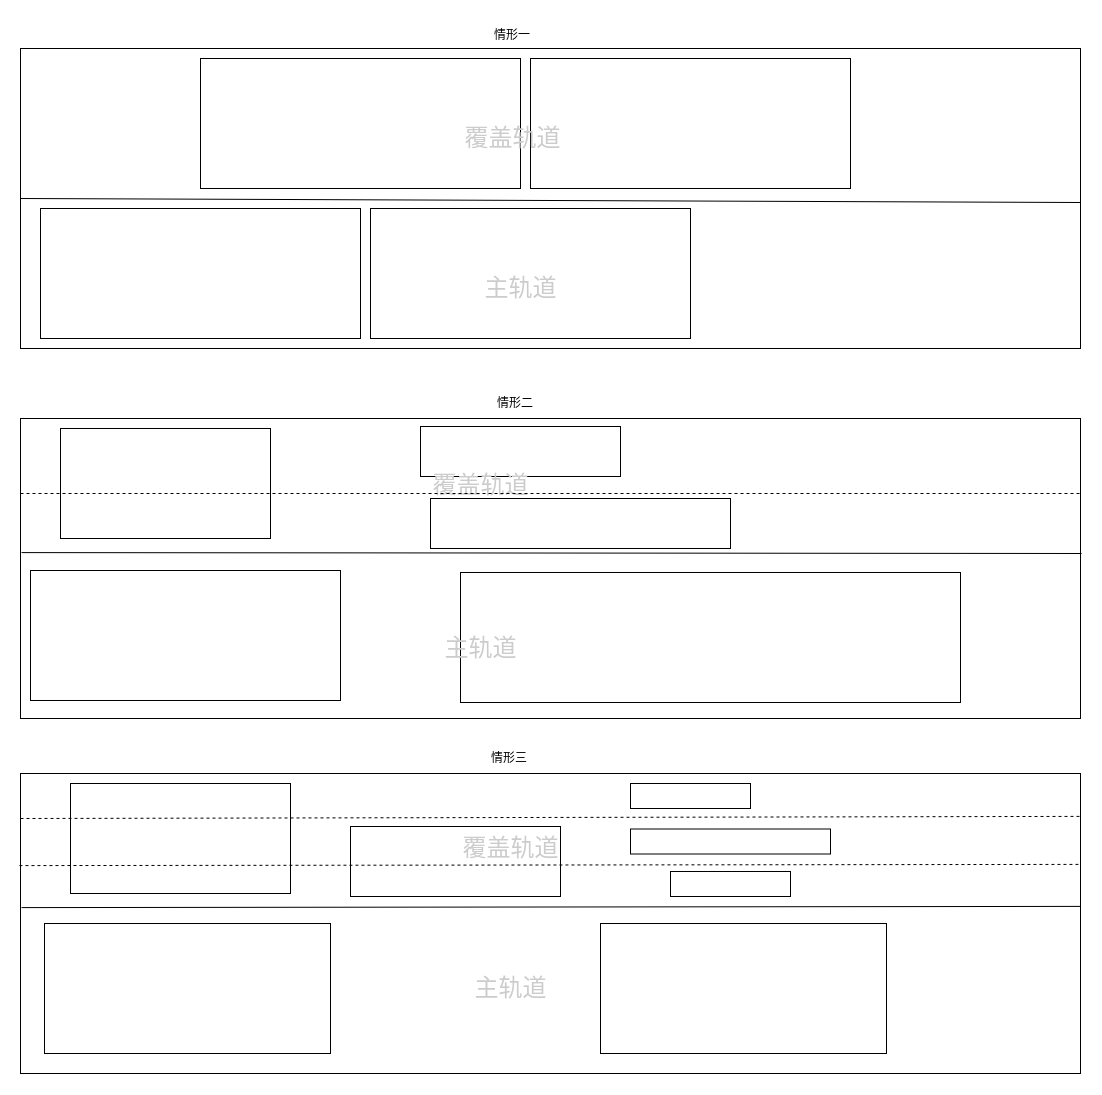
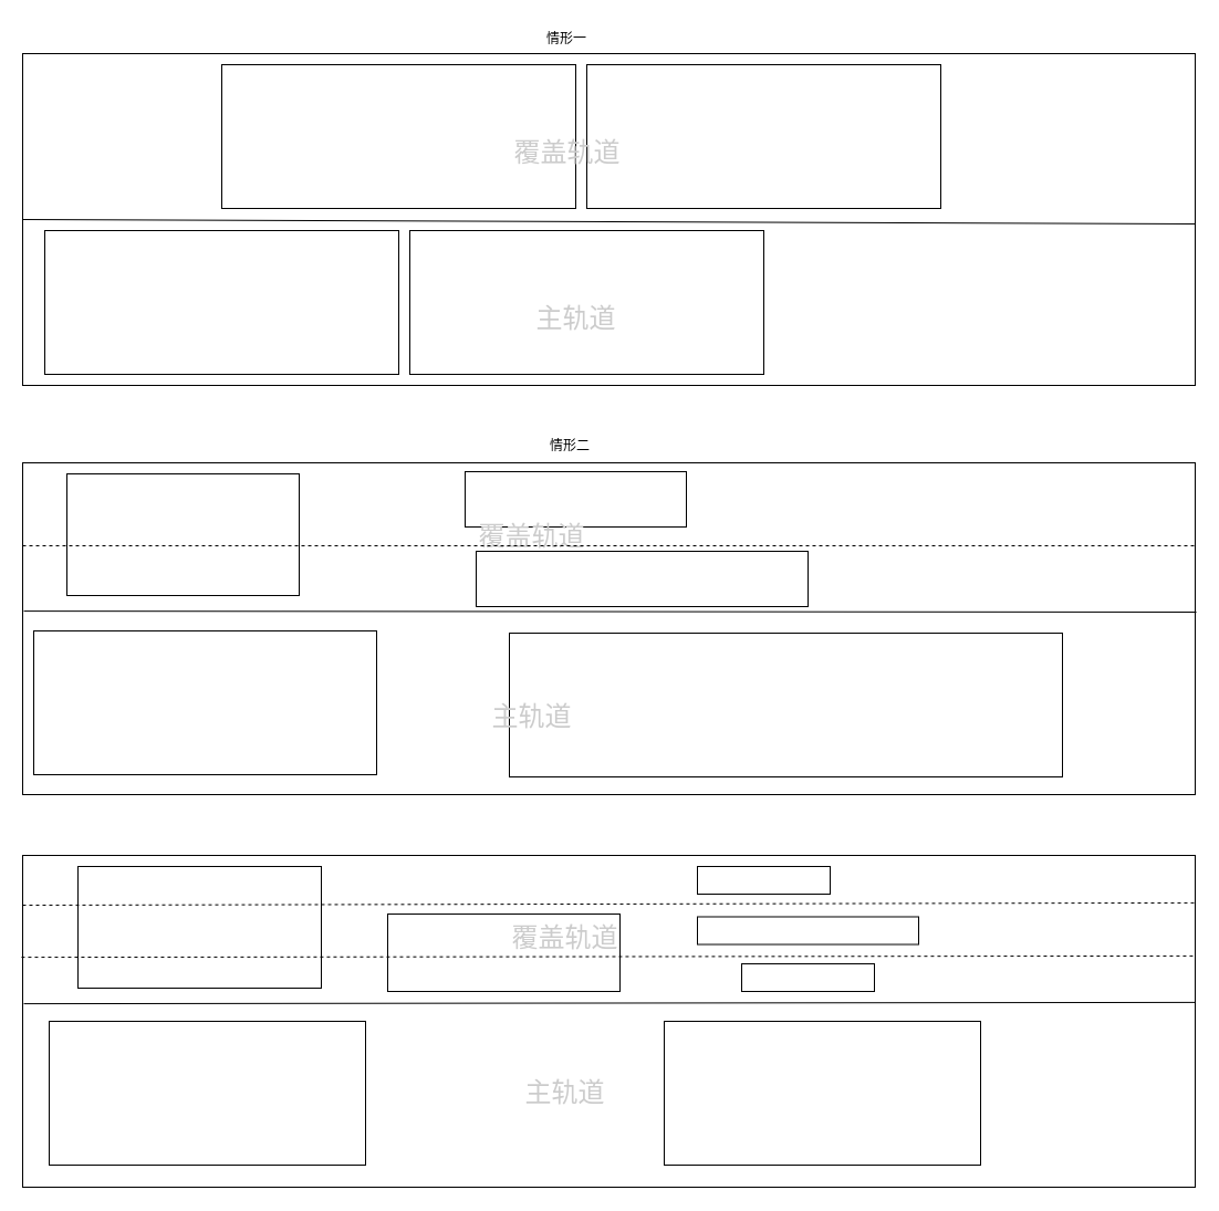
  <mxCell id="0" />
  <mxCell id="1" parent="0" />
  <mxCell id="2" value="情形二" style="text;html=1;strokeColor=none;fillColor=none;align=center;verticalAlign=middle;whiteSpace=wrap;rounded=0;" vertex="1" parent="1"><mxGeometry x="485" y="388" width="60" height="30" as="geometry" /></mxCell>
- <mxCell id="3" value="情形三" style="text;html=1;strokeColor=none;fillColor=none;align=center;verticalAlign=middle;whiteSpace=wrap;rounded=0;" vertex="1" parent="1"><mxGeometry x="479" y="743" width="60" height="30" as="geometry" /></mxCell>
  <mxCell id="4" value="" style="rounded=0;whiteSpace=wrap;html=1;" vertex="1" parent="1"><mxGeometry x="20" y="48" width="1060" height="300" as="geometry" /></mxCell>
  <mxCell id="5" value="" style="endArrow=none;html=1;rounded=0;exitX=0;exitY=0.5;exitDx=0;exitDy=0;" edge="1" source="4" parent="1"><mxGeometry width="50" height="50" relative="1" as="geometry"><mxPoint x="280" y="213" as="sourcePoint" /><mxPoint x="1080" y="202" as="targetPoint" /></mxGeometry></mxCell>
  <mxCell id="6" value="" style="rounded=0;whiteSpace=wrap;html=1;" vertex="1" parent="1"><mxGeometry x="40" y="208" width="320" height="130" as="geometry" /></mxCell>
  <mxCell id="7" value="" style="rounded=0;whiteSpace=wrap;html=1;" vertex="1" parent="1"><mxGeometry x="370" y="208" width="320" height="130" as="geometry" /></mxCell>
  <mxCell id="8" value="" style="rounded=0;whiteSpace=wrap;html=1;" vertex="1" parent="1"><mxGeometry x="200" y="58" width="320" height="130" as="geometry" /></mxCell>
  <mxCell id="9" value="" style="rounded=0;whiteSpace=wrap;html=1;" vertex="1" parent="1"><mxGeometry x="530" y="58" width="320" height="130" as="geometry" /></mxCell>
  <mxCell id="10" value="情形一" style="text;html=1;strokeColor=none;fillColor=none;align=center;verticalAlign=middle;whiteSpace=wrap;rounded=0;" vertex="1" parent="1"><mxGeometry x="482" y="20" width="60" height="30" as="geometry" /></mxCell>
  <mxCell id="11" value="覆盖轨道" style="text;strokeColor=none;fillColor=none;html=1;fontSize=24;fontStyle=0;verticalAlign=middle;align=center;fontColor=#CCCCCC;" vertex="1" parent="1"><mxGeometry x="462" y="118" width="100" height="40" as="geometry" /></mxCell>
  <mxCell id="12" value="主轨道" style="text;strokeColor=none;fillColor=none;html=1;fontSize=24;fontStyle=0;verticalAlign=middle;align=center;fontColor=#CCCCCC;" vertex="1" parent="1"><mxGeometry x="470" y="268" width="100" height="40" as="geometry" /></mxCell>
  <mxCell id="13" value="" style="group" vertex="1" connectable="0" parent="1"><mxGeometry x="20" y="418" width="1060" height="300" as="geometry" /></mxCell>
  <mxCell id="14" value="" style="rounded=0;whiteSpace=wrap;html=1;" vertex="1" parent="13"><mxGeometry width="1060" height="300" as="geometry" /></mxCell>
  <mxCell id="15" value="" style="rounded=0;whiteSpace=wrap;html=1;" vertex="1" parent="13"><mxGeometry x="40" y="10" width="210" height="110" as="geometry" /></mxCell>
  <mxCell id="16" value="" style="rounded=0;whiteSpace=wrap;html=1;" vertex="1" parent="13"><mxGeometry x="400" y="8" width="200" height="50" as="geometry" /></mxCell>
  <mxCell id="17" value="" style="rounded=0;whiteSpace=wrap;html=1;" vertex="1" parent="13"><mxGeometry x="410" y="80" width="300" height="50" as="geometry" /></mxCell>
  <mxCell id="18" value="" style="rounded=0;whiteSpace=wrap;html=1;" vertex="1" parent="13"><mxGeometry x="10" y="152" width="310" height="130" as="geometry" /></mxCell>
  <mxCell id="19" value="" style="rounded=0;whiteSpace=wrap;html=1;" vertex="1" parent="13"><mxGeometry x="440" y="154" width="500" height="130" as="geometry" /></mxCell>
  <mxCell id="20" value="主轨道" style="text;strokeColor=none;fillColor=none;html=1;fontSize=24;fontStyle=0;verticalAlign=middle;align=center;fontColor=#CCCCCC;" vertex="1" parent="13"><mxGeometry x="410" y="210" width="100" height="40" as="geometry" /></mxCell>
  <mxCell id="21" value="覆盖轨道" style="text;strokeColor=none;fillColor=none;html=1;fontSize=24;fontStyle=0;verticalAlign=middle;align=center;fontColor=#CCCCCC;" vertex="1" parent="13"><mxGeometry x="410" y="47" width="100" height="40" as="geometry" /></mxCell>
  <mxCell id="22" value="" style="endArrow=none;html=1;rounded=0;exitX=0.001;exitY=0.447;exitDx=0;exitDy=0;exitPerimeter=0;entryX=1.001;entryY=0.45;entryDx=0;entryDy=0;entryPerimeter=0;" edge="1" source="14" parent="13" target="14"><mxGeometry width="50" height="50" relative="1" as="geometry"><mxPoint x="920" y="830" as="sourcePoint" /><mxPoint x="1720" y="819" as="targetPoint" /></mxGeometry></mxCell>
  <mxCell id="23" value="" style="endArrow=none;dashed=1;html=1;rounded=0;exitX=0;exitY=0.25;exitDx=0;exitDy=0;entryX=1;entryY=0.25;entryDx=0;entryDy=0;" edge="1" parent="13" source="14" target="14"><mxGeometry width="50" height="50" relative="1" as="geometry"><mxPoint x="1170" y="705" as="sourcePoint" /><mxPoint x="1220" y="655" as="targetPoint" /></mxGeometry></mxCell>
  <mxCell id="24" value="" style="group" vertex="1" connectable="0" parent="1"><mxGeometry x="20" y="773" width="1060" height="300" as="geometry" /></mxCell>
  <mxCell id="25" value="" style="rounded=0;whiteSpace=wrap;html=1;" parent="24" vertex="1"><mxGeometry width="1060" height="300" as="geometry" /></mxCell>
  <mxCell id="26" value="" style="rounded=0;whiteSpace=wrap;html=1;" parent="24" vertex="1"><mxGeometry x="24" y="150" width="286" height="130" as="geometry" /></mxCell>
  <mxCell id="27" value="" style="rounded=0;whiteSpace=wrap;html=1;" parent="24" vertex="1"><mxGeometry x="580" y="150" width="286" height="130" as="geometry" /></mxCell>
  <mxCell id="28" value="" style="rounded=0;whiteSpace=wrap;html=1;" parent="24" vertex="1"><mxGeometry x="50" y="10" width="220" height="110" as="geometry" /></mxCell>
  <mxCell id="29" value="" style="rounded=0;whiteSpace=wrap;html=1;" parent="24" vertex="1"><mxGeometry x="330" y="53" width="210" height="70" as="geometry" /></mxCell>
  <mxCell id="30" value="" style="rounded=0;whiteSpace=wrap;html=1;" parent="24" vertex="1"><mxGeometry x="610" y="10" width="120" height="25" as="geometry" /></mxCell>
  <mxCell id="31" value="" style="rounded=0;whiteSpace=wrap;html=1;" parent="24" vertex="1"><mxGeometry x="610" y="55.5" width="200" height="25" as="geometry" /></mxCell>
  <mxCell id="32" value="" style="rounded=0;whiteSpace=wrap;html=1;" parent="24" vertex="1"><mxGeometry x="650" y="98" width="120" height="25" as="geometry" /></mxCell>
  <mxCell id="33" value="覆盖轨道" style="text;strokeColor=none;fillColor=none;html=1;fontSize=24;fontStyle=0;verticalAlign=middle;align=center;fontColor=#CCCCCC;" parent="24" vertex="1"><mxGeometry x="440" y="55" width="100" height="40" as="geometry" /></mxCell>
  <mxCell id="34" value="主轨道" style="text;strokeColor=none;fillColor=none;html=1;fontSize=24;fontStyle=0;verticalAlign=middle;align=center;fontColor=#CCCCCC;" parent="24" vertex="1"><mxGeometry x="440" y="195" width="100" height="40" as="geometry" /></mxCell>
  <mxCell id="35" value="" style="endArrow=none;html=1;rounded=0;exitX=0.001;exitY=0.447;exitDx=0;exitDy=0;exitPerimeter=0;entryX=1;entryY=0.443;entryDx=0;entryDy=0;entryPerimeter=0;" edge="1" parent="24" source="25" target="25"><mxGeometry width="50" height="50" relative="1" as="geometry"><mxPoint x="530" y="495" as="sourcePoint" /><mxPoint x="1330" y="484" as="targetPoint" /></mxGeometry></mxCell>
  <mxCell id="36" value="" style="endArrow=none;dashed=1;html=1;rounded=0;exitX=0;exitY=0.15;exitDx=0;exitDy=0;exitPerimeter=0;entryX=1;entryY=0.143;entryDx=0;entryDy=0;entryPerimeter=0;" edge="1" parent="24" source="25" target="25"><mxGeometry width="50" height="50" relative="1" as="geometry"><mxPoint x="780" y="670" as="sourcePoint" /><mxPoint x="830" y="620" as="targetPoint" /></mxGeometry></mxCell>
  <mxCell id="37" value="" style="endArrow=none;dashed=1;html=1;rounded=0;entryX=1;entryY=0.303;entryDx=0;entryDy=0;entryPerimeter=0;exitX=-0.001;exitY=0.307;exitDx=0;exitDy=0;exitPerimeter=0;" edge="1" parent="24" source="25" target="25"><mxGeometry width="50" height="50" relative="1" as="geometry"><mxPoint x="130" y="480" as="sourcePoint" /><mxPoint x="180" y="430" as="targetPoint" /></mxGeometry></mxCell>
